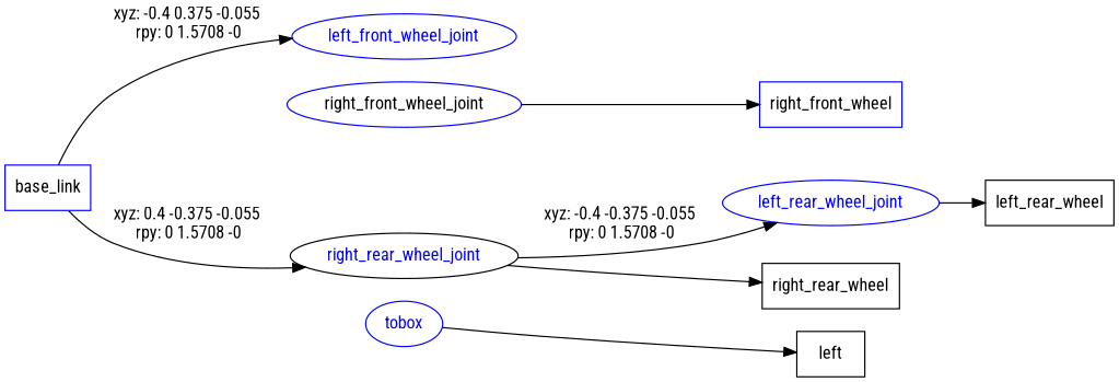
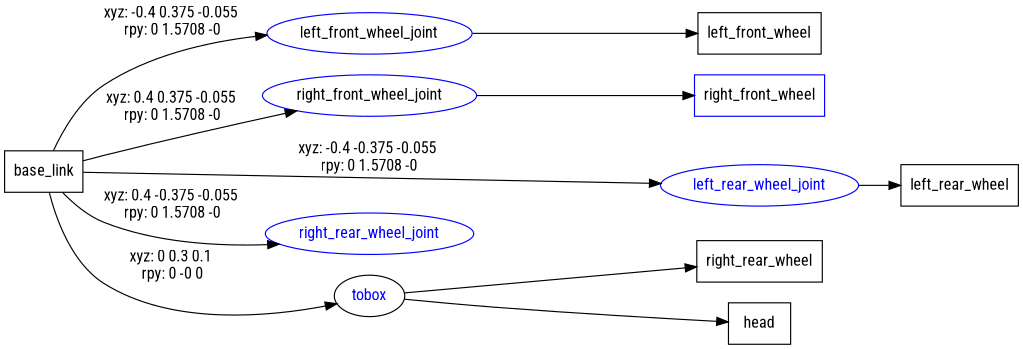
  digraph {
    fontname="Roboto Condensed"
    rankdir=LR
    node [fontname="Roboto Condensed" shape=box color=blue]
    edge [fontname="Roboto Condensed"]
-   n1 [label=base_link]
-   left_front_wheel_joint [fontcolor=blue shape=ellipse]
+   n1 [label=base_link color=""]
+   left_front_wheel_joint [fontcolor=black shape=ellipse]
    left_rear_wheel_joint [fontcolor=blue shape=ellipse]
    right_front_wheel_joint [fontcolor=black shape=ellipse]
-   right_rear_wheel_joint [color=black fontcolor=blue shape=ellipse]
-   tobox [fontcolor=blue shape=ellipse]
+   right_rear_wheel_joint [fontcolor=blue shape=ellipse]
+   tobox [color=black fontcolor=blue shape=ellipse]
+   n7 [label=left_front_wheel color=""]
    n8 [label=left_rear_wheel color=""]
    n9 [label=right_front_wheel]
    n10 [label=right_rear_wheel color=""]
-   n11 [label=left color=""]
+   n11 [label=head color=""]
    n1 -> left_front_wheel_joint [label="xyz: -0.4 0.375 -0.055 \nrpy: 0 1.5708 -0"]
-   right_rear_wheel_joint -> left_rear_wheel_joint [label="xyz: -0.4 -0.375 -0.055 \nrpy: 0 1.5708 -0"]
+   n1 -> left_rear_wheel_joint [label="xyz: -0.4 -0.375 -0.055 \nrpy: 0 1.5708 -0"]
+   n1 -> right_front_wheel_joint [label="xyz: 0.4 0.375 -0.055 \nrpy: 0 1.5708 -0"]
    n1 -> right_rear_wheel_joint [label="xyz: 0.4 -0.375 -0.055 \nrpy: 0 1.5708 -0"]
+   n1 -> tobox [label="xyz: 0 0.3 0.1 \nrpy: 0 -0 0"]
+   left_front_wheel_joint -> n7
    left_rear_wheel_joint -> n8
    right_front_wheel_joint -> n9
-   right_rear_wheel_joint -> n10
+   tobox -> n10
    tobox -> n11
  }
